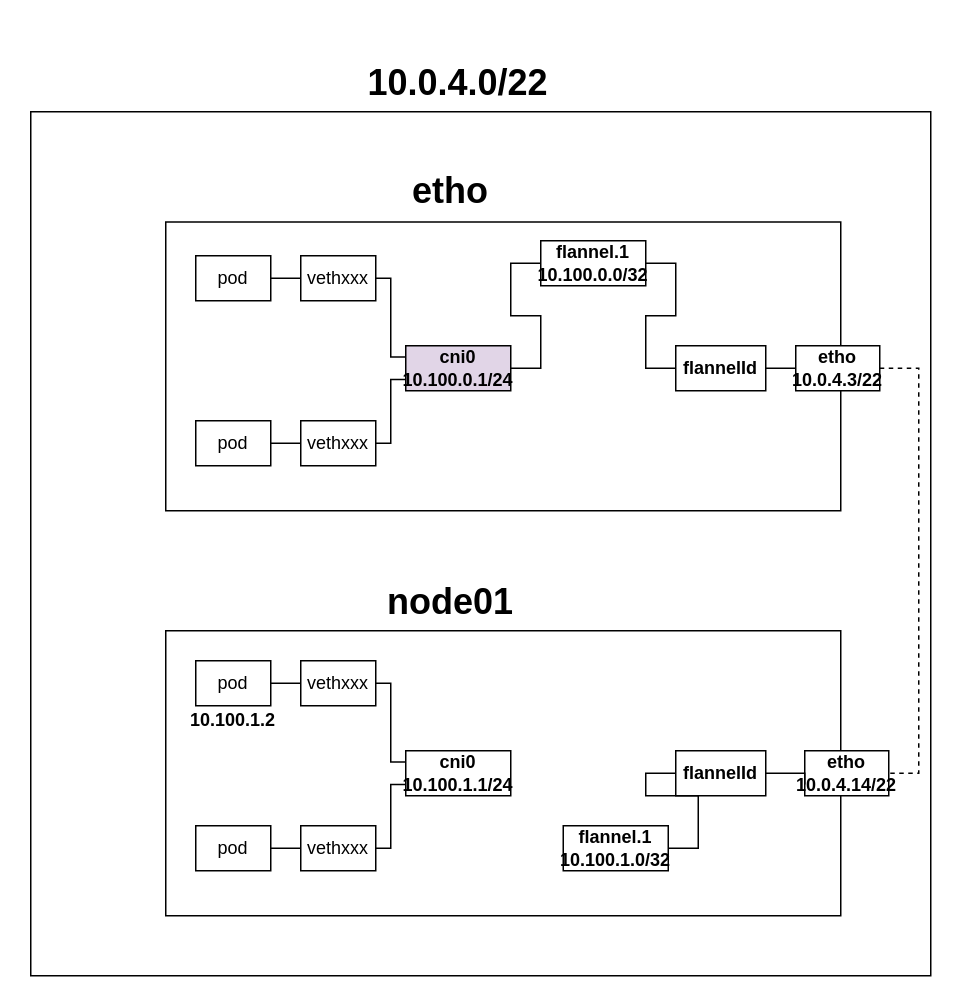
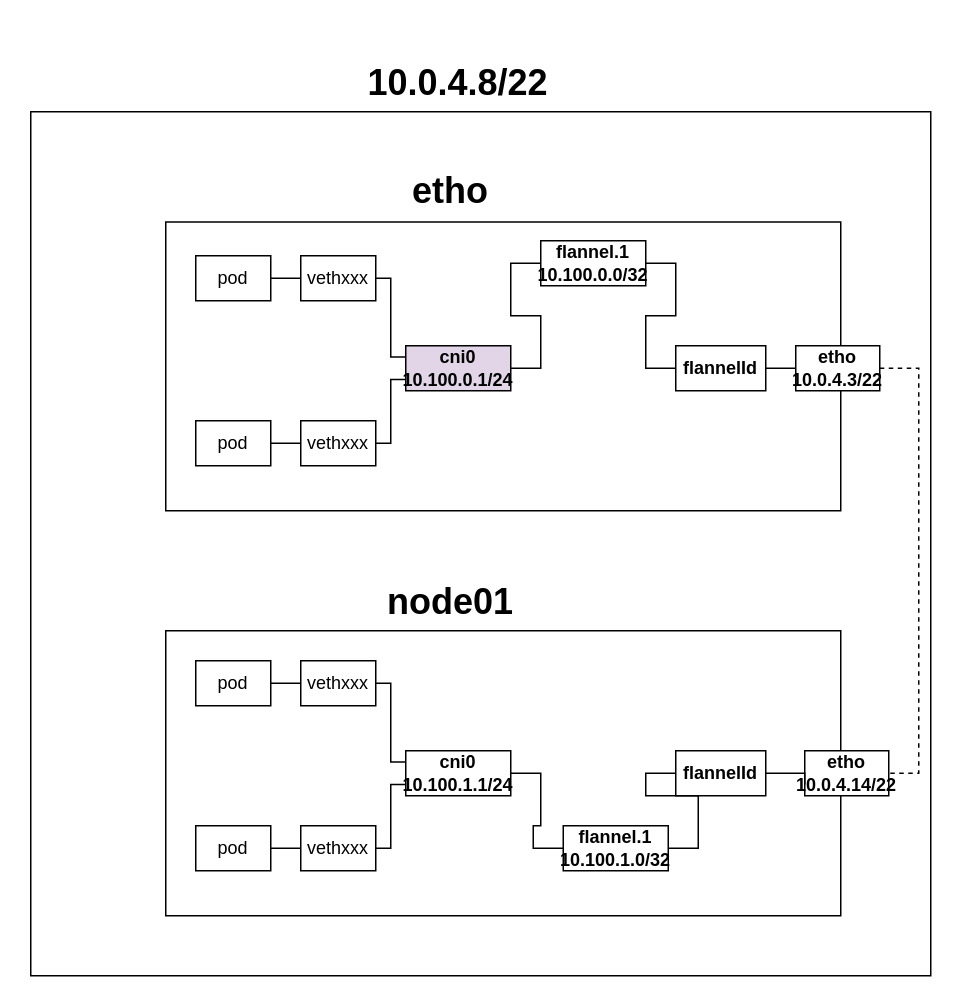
  <mxCell id="0" />
  <mxCell id="1" parent="0" />
  <mxCell id="2" value="" style="rounded=0;whiteSpace=wrap;html=1;" vertex="1" parent="1"><mxGeometry x="20" y="74" width="600" height="576" as="geometry" /></mxCell>
  <mxCell id="3" value="" style="rounded=0;whiteSpace=wrap;html=1;" parent="1" vertex="1"><mxGeometry x="110" y="147.5" width="450" height="192.5" as="geometry" /></mxCell>
  <mxCell id="4" value="&lt;b&gt;&lt;font style=&quot;font-size: 24px&quot;&gt;etho&lt;/font&gt;&lt;/b&gt;" style="text;html=1;strokeColor=none;fillColor=none;align=center;verticalAlign=middle;whiteSpace=wrap;rounded=0;" parent="1" vertex="1"><mxGeometry x="270" y="105.5" width="60" height="42" as="geometry" /></mxCell>
  <mxCell id="5" value="" style="rounded=0;whiteSpace=wrap;html=1;" parent="1" vertex="1"><mxGeometry x="110" y="420" width="450" height="190" as="geometry" /></mxCell>
  <mxCell id="6" value="&lt;b&gt;etho&lt;br&gt;10.0.4.14/22&lt;/b&gt;" style="rounded=0;whiteSpace=wrap;html=1;" parent="1" vertex="1"><mxGeometry x="536" y="500" width="56" height="30" as="geometry" /></mxCell>
  <mxCell id="7" value="&lt;b&gt;&lt;font style=&quot;font-size: 24px&quot;&gt;node01&lt;/font&gt;&lt;/b&gt;" style="text;html=1;strokeColor=none;fillColor=none;align=center;verticalAlign=middle;whiteSpace=wrap;rounded=0;" parent="1" vertex="1"><mxGeometry x="270" y="380" width="60" height="42" as="geometry" /></mxCell>
  <mxCell id="8" style="edgeStyle=orthogonalEdgeStyle;rounded=0;orthogonalLoop=1;jettySize=auto;html=1;exitX=1;exitY=0.5;exitDx=0;exitDy=0;entryX=0;entryY=0.5;entryDx=0;entryDy=0;endArrow=none;endFill=0;" edge="1" parent="1" source="9" target="39"><mxGeometry relative="1" as="geometry" /></mxCell>
  <mxCell id="9" value="&lt;b&gt;flannel.1&lt;br&gt;10.100.1.0/32&lt;br&gt;&lt;/b&gt;" style="rounded=0;whiteSpace=wrap;html=1;" parent="1" vertex="1"><mxGeometry x="375" y="550" width="70" height="30" as="geometry" /></mxCell>
+ <mxCell id="10" style="edgeStyle=orthogonalEdgeStyle;rounded=0;orthogonalLoop=1;jettySize=auto;html=1;exitX=1;exitY=0.5;exitDx=0;exitDy=0;entryX=0;entryY=0.5;entryDx=0;entryDy=0;endArrow=none;endFill=0;" parent="1" source="11" target="9" edge="1"><mxGeometry relative="1" as="geometry" /></mxCell>
  <mxCell id="11" value="&lt;b&gt;cni0&lt;br&gt;10.100.1.1/24&lt;br&gt;&lt;/b&gt;" style="rounded=0;whiteSpace=wrap;html=1;" parent="1" vertex="1"><mxGeometry x="270" y="500" width="70" height="30" as="geometry" /></mxCell>
  <mxCell id="12" style="edgeStyle=orthogonalEdgeStyle;rounded=0;orthogonalLoop=1;jettySize=auto;html=1;exitX=1;exitY=0.5;exitDx=0;exitDy=0;entryX=0;entryY=0.5;entryDx=0;entryDy=0;endArrow=none;endFill=0;" parent="1" source="13" target="19" edge="1"><mxGeometry relative="1" as="geometry" /></mxCell>
  <mxCell id="13" value="pod" style="rounded=0;whiteSpace=wrap;html=1;" parent="1" vertex="1"><mxGeometry x="130" y="440" width="50" height="30" as="geometry" /></mxCell>
  <mxCell id="14" style="edgeStyle=orthogonalEdgeStyle;rounded=0;orthogonalLoop=1;jettySize=auto;html=1;exitX=1;exitY=0.5;exitDx=0;exitDy=0;entryX=0;entryY=0.5;entryDx=0;entryDy=0;endArrow=none;endFill=0;" parent="1" source="15" target="17" edge="1"><mxGeometry relative="1" as="geometry" /></mxCell>
  <mxCell id="15" value="pod" style="rounded=0;whiteSpace=wrap;html=1;" parent="1" vertex="1"><mxGeometry x="130" y="550" width="50" height="30" as="geometry" /></mxCell>
  <mxCell id="16" style="edgeStyle=orthogonalEdgeStyle;rounded=0;orthogonalLoop=1;jettySize=auto;html=1;exitX=1;exitY=0.5;exitDx=0;exitDy=0;entryX=0;entryY=0.75;entryDx=0;entryDy=0;endArrow=none;endFill=0;" parent="1" source="17" target="11" edge="1"><mxGeometry relative="1" as="geometry"><Array as="points"><mxPoint x="260" y="565" /><mxPoint x="260" y="523" /></Array></mxGeometry></mxCell>
  <mxCell id="17" value="vethxxx" style="rounded=0;whiteSpace=wrap;html=1;" parent="1" vertex="1"><mxGeometry x="200" y="550" width="50" height="30" as="geometry" /></mxCell>
  <mxCell id="18" style="edgeStyle=orthogonalEdgeStyle;rounded=0;orthogonalLoop=1;jettySize=auto;html=1;exitX=1;exitY=0.5;exitDx=0;exitDy=0;entryX=0;entryY=0.25;entryDx=0;entryDy=0;endArrow=none;endFill=0;" parent="1" source="19" target="11" edge="1"><mxGeometry relative="1" as="geometry"><Array as="points"><mxPoint x="260" y="455" /><mxPoint x="260" y="508" /></Array></mxGeometry></mxCell>
  <mxCell id="19" value="vethxxx" style="rounded=0;whiteSpace=wrap;html=1;" parent="1" vertex="1"><mxGeometry x="200" y="440" width="50" height="30" as="geometry" /></mxCell>
  <mxCell id="20" style="edgeStyle=orthogonalEdgeStyle;rounded=0;orthogonalLoop=1;jettySize=auto;html=1;exitX=1;exitY=0.5;exitDx=0;exitDy=0;entryX=1;entryY=0.5;entryDx=0;entryDy=0;endArrow=none;endFill=0;dashed=1;" parent="1" source="21" target="6" edge="1"><mxGeometry relative="1" as="geometry" /></mxCell>
  <mxCell id="21" value="&lt;b&gt;etho&lt;br&gt;10.0.4.3/22&lt;/b&gt;" style="rounded=0;whiteSpace=wrap;html=1;" parent="1" vertex="1"><mxGeometry x="530" y="230" width="56" height="30" as="geometry" /></mxCell>
  <mxCell id="22" style="edgeStyle=orthogonalEdgeStyle;rounded=0;orthogonalLoop=1;jettySize=auto;html=1;exitX=1;exitY=0.5;exitDx=0;exitDy=0;entryX=0;entryY=0.5;entryDx=0;entryDy=0;endArrow=none;endFill=0;" edge="1" parent="1" source="23" target="37"><mxGeometry relative="1" as="geometry" /></mxCell>
  <mxCell id="23" value="&lt;b&gt;flannel.1&lt;br&gt;10.100.0.0/32&lt;br&gt;&lt;/b&gt;" style="rounded=0;whiteSpace=wrap;html=1;" parent="1" vertex="1"><mxGeometry x="360" y="160" width="70" height="30" as="geometry" /></mxCell>
  <mxCell id="24" style="edgeStyle=orthogonalEdgeStyle;rounded=0;orthogonalLoop=1;jettySize=auto;html=1;exitX=1;exitY=0.5;exitDx=0;exitDy=0;entryX=0;entryY=0.5;entryDx=0;entryDy=0;endArrow=none;endFill=0;" parent="1" source="25" target="23" edge="1"><mxGeometry relative="1" as="geometry" /></mxCell>
  <mxCell id="25" value="&lt;b&gt;cni0&lt;br&gt;10.100.0.1/24&lt;br&gt;&lt;/b&gt;" style="rounded=0;whiteSpace=wrap;html=1;fillColor=#e1d5e7;" parent="1" vertex="1"><mxGeometry x="270" y="230" width="70" height="30" as="geometry" /></mxCell>
  <mxCell id="26" style="edgeStyle=orthogonalEdgeStyle;rounded=0;orthogonalLoop=1;jettySize=auto;html=1;exitX=1;exitY=0.5;exitDx=0;exitDy=0;entryX=0;entryY=0.5;entryDx=0;entryDy=0;endArrow=none;endFill=0;" parent="1" source="27" target="33" edge="1"><mxGeometry relative="1" as="geometry" /></mxCell>
  <mxCell id="27" value="pod" style="rounded=0;whiteSpace=wrap;html=1;" parent="1" vertex="1"><mxGeometry x="130" y="170" width="50" height="30" as="geometry" /></mxCell>
  <mxCell id="28" style="edgeStyle=orthogonalEdgeStyle;rounded=0;orthogonalLoop=1;jettySize=auto;html=1;exitX=1;exitY=0.5;exitDx=0;exitDy=0;entryX=0;entryY=0.5;entryDx=0;entryDy=0;endArrow=none;endFill=0;" parent="1" source="29" target="31" edge="1"><mxGeometry relative="1" as="geometry" /></mxCell>
  <mxCell id="29" value="pod" style="rounded=0;whiteSpace=wrap;html=1;" parent="1" vertex="1"><mxGeometry x="130" y="280" width="50" height="30" as="geometry" /></mxCell>
  <mxCell id="30" style="edgeStyle=orthogonalEdgeStyle;rounded=0;orthogonalLoop=1;jettySize=auto;html=1;exitX=1;exitY=0.5;exitDx=0;exitDy=0;entryX=0;entryY=0.75;entryDx=0;entryDy=0;endArrow=none;endFill=0;" parent="1" source="31" target="25" edge="1"><mxGeometry relative="1" as="geometry"><Array as="points"><mxPoint x="260" y="295" /><mxPoint x="260" y="253" /></Array></mxGeometry></mxCell>
  <mxCell id="31" value="vethxxx" style="rounded=0;whiteSpace=wrap;html=1;" parent="1" vertex="1"><mxGeometry x="200" y="280" width="50" height="30" as="geometry" /></mxCell>
  <mxCell id="32" style="edgeStyle=orthogonalEdgeStyle;rounded=0;orthogonalLoop=1;jettySize=auto;html=1;exitX=1;exitY=0.5;exitDx=0;exitDy=0;entryX=0;entryY=0.25;entryDx=0;entryDy=0;endArrow=none;endFill=0;" parent="1" source="33" target="25" edge="1"><mxGeometry relative="1" as="geometry"><Array as="points"><mxPoint x="260" y="185" /><mxPoint x="260" y="238" /></Array></mxGeometry></mxCell>
  <mxCell id="33" value="vethxxx" style="rounded=0;whiteSpace=wrap;html=1;" parent="1" vertex="1"><mxGeometry x="200" y="170" width="50" height="30" as="geometry" /></mxCell>
- <mxCell id="34" value="&lt;b&gt;10.100.1.2&lt;/b&gt;" style="text;html=1;strokeColor=none;fillColor=none;align=center;verticalAlign=middle;whiteSpace=wrap;rounded=0;" parent="1" vertex="1"><mxGeometry x="135" y="470" width="40" height="20" as="geometry" /></mxCell>
- <mxCell id="35" value="&lt;b&gt;&lt;font style=&quot;font-size: 24px&quot;&gt;10.0.4.0/22&lt;/font&gt;&lt;/b&gt;" style="text;html=1;strokeColor=none;fillColor=none;align=center;verticalAlign=middle;whiteSpace=wrap;rounded=0;" vertex="1" parent="1"><mxGeometry x="255" y="20" width="100" height="70" as="geometry" /></mxCell>
+ <mxCell id="35" value="&lt;b&gt;&lt;font style=&quot;font-size: 24px&quot;&gt;10.0.4.8/22&lt;/font&gt;&lt;/b&gt;" style="text;html=1;strokeColor=none;fillColor=none;align=center;verticalAlign=middle;whiteSpace=wrap;rounded=0;" vertex="1" parent="1"><mxGeometry x="255" y="20" width="100" height="70" as="geometry" /></mxCell>
  <mxCell id="36" style="edgeStyle=orthogonalEdgeStyle;rounded=0;orthogonalLoop=1;jettySize=auto;html=1;exitX=1;exitY=0.5;exitDx=0;exitDy=0;endArrow=none;endFill=0;" edge="1" parent="1" source="37" target="21"><mxGeometry relative="1" as="geometry" /></mxCell>
  <mxCell id="37" value="&lt;b&gt;flannelId&lt;br&gt;&lt;/b&gt;" style="rounded=0;whiteSpace=wrap;html=1;" vertex="1" parent="1"><mxGeometry x="450" y="230" width="60" height="30" as="geometry" /></mxCell>
  <mxCell id="38" style="edgeStyle=orthogonalEdgeStyle;rounded=0;orthogonalLoop=1;jettySize=auto;html=1;exitX=1;exitY=0.5;exitDx=0;exitDy=0;entryX=0;entryY=0.75;entryDx=0;entryDy=0;endArrow=none;endFill=0;" edge="1" parent="1" source="39" target="6"><mxGeometry relative="1" as="geometry" /></mxCell>
  <mxCell id="39" value="&lt;b&gt;flannelId&lt;br&gt;&lt;/b&gt;" style="rounded=0;whiteSpace=wrap;html=1;" vertex="1" parent="1"><mxGeometry x="450" y="500" width="60" height="30" as="geometry" /></mxCell>
